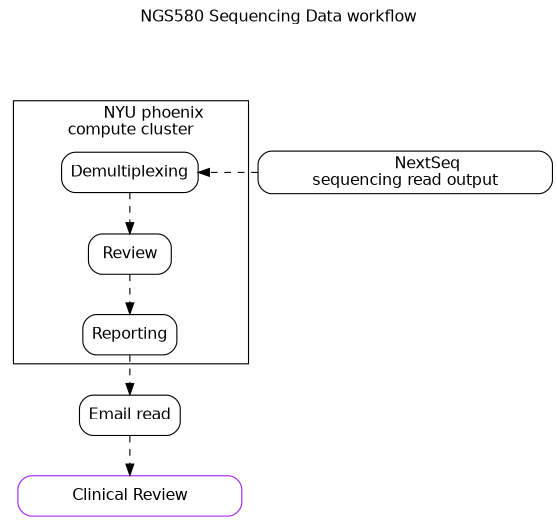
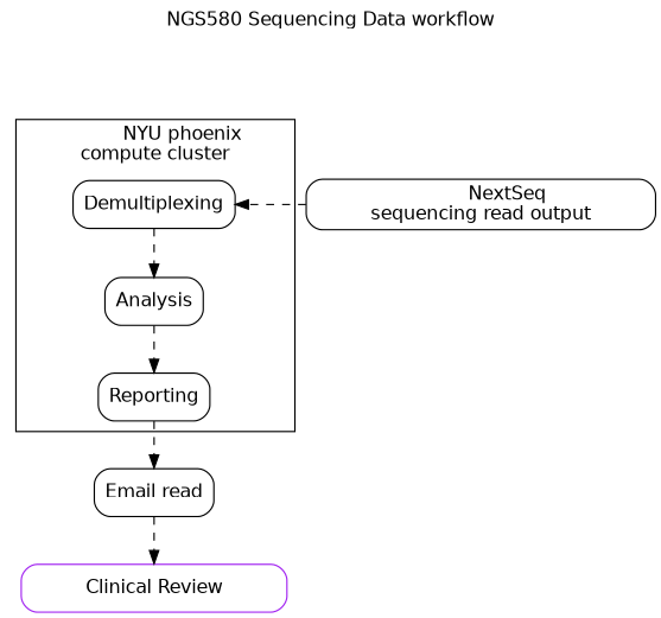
  digraph {
    fontname=helvetica
    label="NGS580 Sequencing Data workflow\n\n"
    labelloc=t
    splines=ortho
    node [fontname=helvetica shape=box style=rounded]
    edge [fontname=helvetica style=dashed]
    Demultiplexing
-   Analysis [label=Review]
+   Analysis
    Reporting
    n4 [label="Email read"]
    n5 [label=<         NextSeq<BR />         sequencing read output         >]
    n6 [color=Purple label=<         Clinical Review         >]
    subgraph cluster_1 {
      label=<         NYU phoenix<BR />         compute cluster         >
      Demultiplexing
      Analysis
      Reporting
    }
    Demultiplexing -> Analysis
    Analysis -> Reporting
    Reporting -> n4
    n4 -> n6
    n5 -> Demultiplexing [constraint=false]
  }
